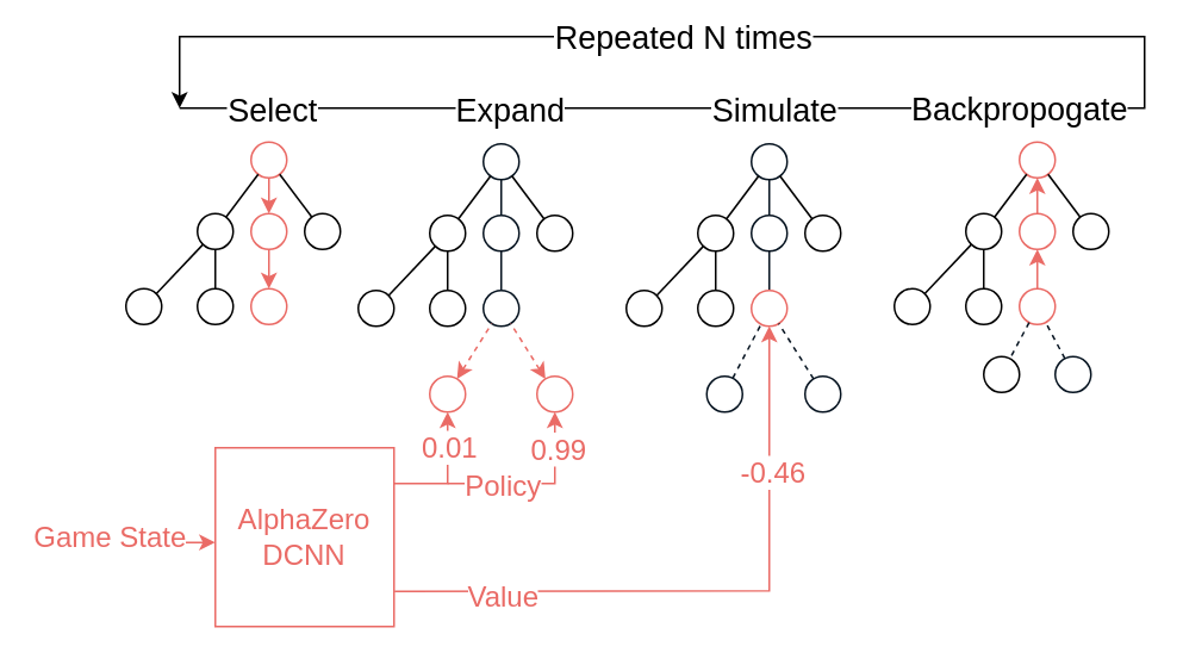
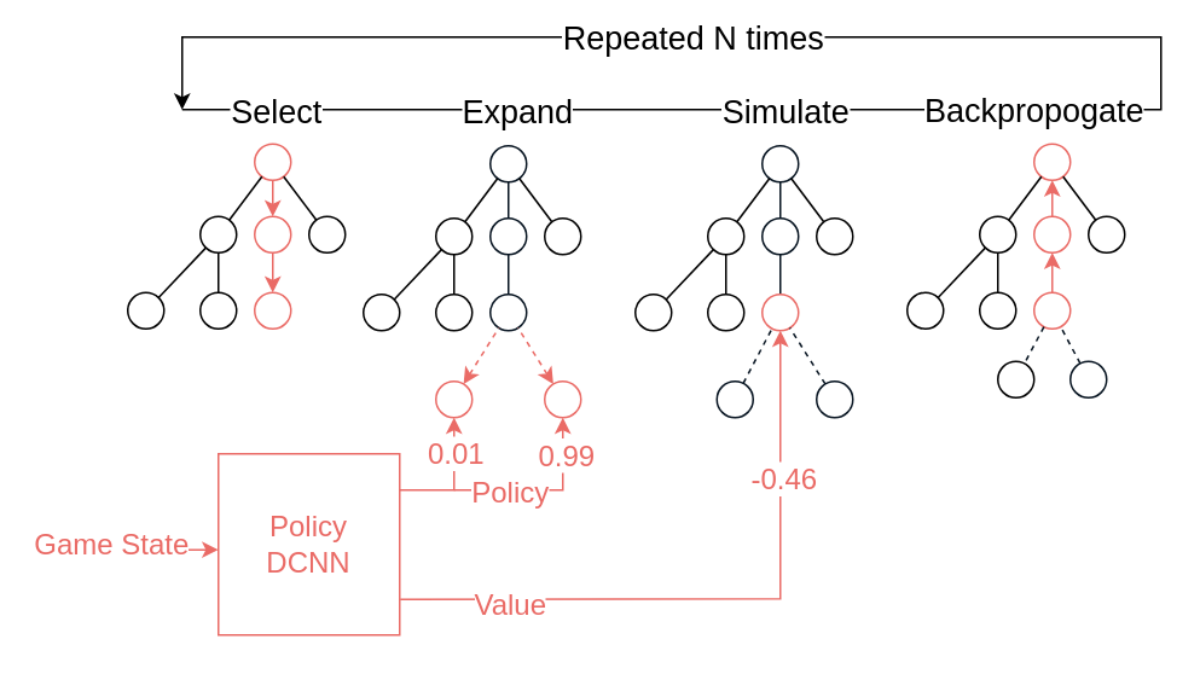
  <mxCell id="0" />
  <mxCell id="1" parent="0" />
  <mxCell id="2" value="" style="endArrow=classic;html=1;rounded=0;entryX=0.5;entryY=1;entryDx=0;entryDy=0;fontColor=#EA6B66;strokeColor=#EA6B66;" edge="1" parent="1" target="33"><mxGeometry width="50" height="50" relative="1" as="geometry"><mxPoint x="250" y="270" as="sourcePoint" /><mxPoint x="400" y="180" as="targetPoint" /><Array as="points"><mxPoint x="310" y="270" /></Array></mxGeometry></mxCell>
  <mxCell id="3" value="0.99" style="edgeLabel;html=1;align=center;verticalAlign=middle;resizable=0;points=[];fontColor=#EA6B66;fontSize=16;" vertex="1" connectable="0" parent="2"><mxGeometry x="0.602" y="-1" relative="1" as="geometry"><mxPoint as="offset" /></mxGeometry></mxCell>
  <mxCell id="4" value="" style="ellipse;whiteSpace=wrap;html=1;aspect=fixed;strokeColor=#EA6B66;" parent="1" vertex="1"><mxGeometry x="140" y="79" width="20" height="20" as="geometry" /></mxCell>
  <mxCell id="5" value="" style="endArrow=none;html=1;rounded=0;" parent="1" source="7" target="4" edge="1"><mxGeometry width="50" height="50" relative="1" as="geometry"><mxPoint x="117" y="132" as="sourcePoint" /><mxPoint x="300" y="129" as="targetPoint" /></mxGeometry></mxCell>
  <mxCell id="6" value="" style="endArrow=none;html=1;rounded=0;" parent="1" source="8" target="4" edge="1"><mxGeometry width="50" height="50" relative="1" as="geometry"><mxPoint x="210" y="169" as="sourcePoint" /><mxPoint x="220" y="79" as="targetPoint" /></mxGeometry></mxCell>
  <mxCell id="7" value="" style="ellipse;whiteSpace=wrap;html=1;aspect=fixed;" parent="1" vertex="1"><mxGeometry x="110" y="119" width="20" height="20" as="geometry" /></mxCell>
  <mxCell id="8" value="" style="ellipse;whiteSpace=wrap;html=1;aspect=fixed;" parent="1" vertex="1"><mxGeometry x="170" y="119" width="20" height="20" as="geometry" /></mxCell>
  <mxCell id="9" value="" style="endArrow=none;html=1;rounded=0;strokeColor=#EA6B66;strokeWidth=1;startArrow=classic;startFill=1;" parent="1" source="10" target="4" edge="1"><mxGeometry width="50" height="50" relative="1" as="geometry"><mxPoint x="150" y="139" as="sourcePoint" /><mxPoint x="280" y="129" as="targetPoint" /></mxGeometry></mxCell>
  <mxCell id="10" value="" style="ellipse;whiteSpace=wrap;html=1;aspect=fixed;strokeColor=#EA6B66;" parent="1" vertex="1"><mxGeometry x="140" y="119" width="20" height="20" as="geometry" /></mxCell>
  <mxCell id="11" value="" style="endArrow=none;html=1;rounded=0;" parent="1" source="12" target="7" edge="1"><mxGeometry width="50" height="50" relative="1" as="geometry"><mxPoint x="77" y="184" as="sourcePoint" /><mxPoint x="104" y="149" as="targetPoint" /></mxGeometry></mxCell>
  <mxCell id="12" value="" style="ellipse;whiteSpace=wrap;html=1;aspect=fixed;" parent="1" vertex="1"><mxGeometry x="70" y="161" width="20" height="20" as="geometry" /></mxCell>
  <mxCell id="13" value="" style="endArrow=none;html=1;rounded=0;" parent="1" source="14" target="7" edge="1"><mxGeometry width="50" height="50" relative="1" as="geometry"><mxPoint x="110" y="191" as="sourcePoint" /><mxPoint x="160" y="189" as="targetPoint" /></mxGeometry></mxCell>
  <mxCell id="14" value="" style="ellipse;whiteSpace=wrap;html=1;aspect=fixed;" parent="1" vertex="1"><mxGeometry x="110" y="161" width="20" height="20" as="geometry" /></mxCell>
  <mxCell id="15" value="" style="endArrow=none;html=1;rounded=0;strokeColor=#EA6B66;strokeWidth=1;startArrow=classic;startFill=1;" parent="1" source="16" target="10" edge="1"><mxGeometry width="50" height="50" relative="1" as="geometry"><mxPoint x="150" y="191" as="sourcePoint" /><mxPoint x="120" y="159" as="targetPoint" /></mxGeometry></mxCell>
  <mxCell id="16" value="" style="ellipse;whiteSpace=wrap;html=1;aspect=fixed;strokeColor=#EA6B66;" parent="1" vertex="1"><mxGeometry x="140" y="161" width="20" height="20" as="geometry" /></mxCell>
  <mxCell id="17" value="" style="ellipse;whiteSpace=wrap;html=1;aspect=fixed;strokeColor=#071421;" parent="1" vertex="1"><mxGeometry x="270" y="80" width="20" height="20" as="geometry" /></mxCell>
  <mxCell id="18" value="" style="endArrow=none;html=1;rounded=0;" parent="1" source="20" target="17" edge="1"><mxGeometry width="50" height="50" relative="1" as="geometry"><mxPoint x="247" y="133" as="sourcePoint" /><mxPoint x="430" y="130" as="targetPoint" /></mxGeometry></mxCell>
  <mxCell id="19" value="" style="endArrow=none;html=1;rounded=0;" parent="1" source="21" target="17" edge="1"><mxGeometry width="50" height="50" relative="1" as="geometry"><mxPoint x="340" y="170" as="sourcePoint" /><mxPoint x="350" y="80" as="targetPoint" /></mxGeometry></mxCell>
  <mxCell id="20" value="" style="ellipse;whiteSpace=wrap;html=1;aspect=fixed;" parent="1" vertex="1"><mxGeometry x="240" y="120" width="20" height="20" as="geometry" /></mxCell>
  <mxCell id="21" value="" style="ellipse;whiteSpace=wrap;html=1;aspect=fixed;" parent="1" vertex="1"><mxGeometry x="300" y="120" width="20" height="20" as="geometry" /></mxCell>
  <mxCell id="22" value="" style="endArrow=none;html=1;rounded=0;strokeColor=#071421;" parent="1" source="23" target="17" edge="1"><mxGeometry width="50" height="50" relative="1" as="geometry"><mxPoint x="280" y="140" as="sourcePoint" /><mxPoint x="410" y="130" as="targetPoint" /></mxGeometry></mxCell>
  <mxCell id="23" value="" style="ellipse;whiteSpace=wrap;html=1;aspect=fixed;strokeColor=#071421;" parent="1" vertex="1"><mxGeometry x="270" y="120" width="20" height="20" as="geometry" /></mxCell>
  <mxCell id="24" value="" style="endArrow=none;html=1;rounded=0;" parent="1" source="25" target="20" edge="1"><mxGeometry width="50" height="50" relative="1" as="geometry"><mxPoint x="207" y="185" as="sourcePoint" /><mxPoint x="234" y="150" as="targetPoint" /></mxGeometry></mxCell>
  <mxCell id="25" value="" style="ellipse;whiteSpace=wrap;html=1;aspect=fixed;" parent="1" vertex="1"><mxGeometry x="200" y="162" width="20" height="20" as="geometry" /></mxCell>
  <mxCell id="26" value="" style="endArrow=none;html=1;rounded=0;" parent="1" source="27" target="20" edge="1"><mxGeometry width="50" height="50" relative="1" as="geometry"><mxPoint x="240" y="192" as="sourcePoint" /><mxPoint x="290" y="190" as="targetPoint" /></mxGeometry></mxCell>
  <mxCell id="27" value="" style="ellipse;whiteSpace=wrap;html=1;aspect=fixed;" parent="1" vertex="1"><mxGeometry x="240" y="162" width="20" height="20" as="geometry" /></mxCell>
  <mxCell id="28" value="" style="endArrow=none;html=1;rounded=0;strokeColor=#071421;" parent="1" source="29" target="23" edge="1"><mxGeometry width="50" height="50" relative="1" as="geometry"><mxPoint x="280" y="192" as="sourcePoint" /><mxPoint x="250" y="160" as="targetPoint" /></mxGeometry></mxCell>
  <mxCell id="29" value="" style="ellipse;whiteSpace=wrap;html=1;aspect=fixed;strokeColor=#071421;" parent="1" vertex="1"><mxGeometry x="270" y="162" width="20" height="20" as="geometry" /></mxCell>
  <mxCell id="30" value="" style="endArrow=none;html=1;rounded=0;strokeColor=#EA6B66;dashed=1;startArrow=classic;startFill=1;" parent="1" source="31" target="29" edge="1"><mxGeometry width="50" height="50" relative="1" as="geometry"><mxPoint x="247" y="230" as="sourcePoint" /><mxPoint x="283" y="182" as="targetPoint" /></mxGeometry></mxCell>
  <mxCell id="31" value="" style="ellipse;whiteSpace=wrap;html=1;aspect=fixed;strokeColor=#EA6B66;" parent="1" vertex="1"><mxGeometry x="240" y="210" width="20" height="20" as="geometry" /></mxCell>
  <mxCell id="32" value="" style="endArrow=none;html=1;rounded=0;strokeColor=#EA6B66;dashed=1;startArrow=classic;startFill=1;" parent="1" source="33" target="29" edge="1"><mxGeometry width="50" height="50" relative="1" as="geometry"><mxPoint x="280" y="237" as="sourcePoint" /><mxPoint x="290" y="185" as="targetPoint" /></mxGeometry></mxCell>
  <mxCell id="33" value="" style="ellipse;whiteSpace=wrap;html=1;aspect=fixed;strokeColor=#EA6B66;" parent="1" vertex="1"><mxGeometry x="300" y="210" width="20" height="20" as="geometry" /></mxCell>
  <mxCell id="34" value="" style="ellipse;whiteSpace=wrap;html=1;aspect=fixed;strokeColor=#071421;" parent="1" vertex="1"><mxGeometry x="420" y="80" width="20" height="20" as="geometry" /></mxCell>
  <mxCell id="35" value="" style="endArrow=none;html=1;rounded=0;" parent="1" source="37" target="34" edge="1"><mxGeometry width="50" height="50" relative="1" as="geometry"><mxPoint x="397" y="133" as="sourcePoint" /><mxPoint x="580" y="130" as="targetPoint" /></mxGeometry></mxCell>
  <mxCell id="36" value="" style="endArrow=none;html=1;rounded=0;" parent="1" source="38" target="34" edge="1"><mxGeometry width="50" height="50" relative="1" as="geometry"><mxPoint x="490" y="170" as="sourcePoint" /><mxPoint x="500" y="80" as="targetPoint" /></mxGeometry></mxCell>
  <mxCell id="37" value="" style="ellipse;whiteSpace=wrap;html=1;aspect=fixed;" parent="1" vertex="1"><mxGeometry x="390" y="120" width="20" height="20" as="geometry" /></mxCell>
  <mxCell id="38" value="" style="ellipse;whiteSpace=wrap;html=1;aspect=fixed;" parent="1" vertex="1"><mxGeometry x="450" y="120" width="20" height="20" as="geometry" /></mxCell>
  <mxCell id="39" value="" style="endArrow=none;html=1;rounded=0;strokeColor=#071421;" parent="1" source="40" target="34" edge="1"><mxGeometry width="50" height="50" relative="1" as="geometry"><mxPoint x="430" y="140" as="sourcePoint" /><mxPoint x="560" y="130" as="targetPoint" /></mxGeometry></mxCell>
  <mxCell id="40" value="" style="ellipse;whiteSpace=wrap;html=1;aspect=fixed;strokeColor=#071421;" parent="1" vertex="1"><mxGeometry x="420" y="120" width="20" height="20" as="geometry" /></mxCell>
  <mxCell id="41" value="" style="endArrow=none;html=1;rounded=0;" parent="1" source="42" target="37" edge="1"><mxGeometry width="50" height="50" relative="1" as="geometry"><mxPoint x="357" y="185" as="sourcePoint" /><mxPoint x="384" y="150" as="targetPoint" /></mxGeometry></mxCell>
  <mxCell id="42" value="" style="ellipse;whiteSpace=wrap;html=1;aspect=fixed;" parent="1" vertex="1"><mxGeometry x="350" y="162" width="20" height="20" as="geometry" /></mxCell>
  <mxCell id="43" value="" style="endArrow=none;html=1;rounded=0;" parent="1" source="44" target="37" edge="1"><mxGeometry width="50" height="50" relative="1" as="geometry"><mxPoint x="390" y="192" as="sourcePoint" /><mxPoint x="440" y="190" as="targetPoint" /></mxGeometry></mxCell>
  <mxCell id="44" value="" style="ellipse;whiteSpace=wrap;html=1;aspect=fixed;" parent="1" vertex="1"><mxGeometry x="390" y="162" width="20" height="20" as="geometry" /></mxCell>
  <mxCell id="45" value="" style="endArrow=none;html=1;rounded=0;strokeColor=#071421;" parent="1" source="46" target="40" edge="1"><mxGeometry width="50" height="50" relative="1" as="geometry"><mxPoint x="430" y="192" as="sourcePoint" /><mxPoint x="400" y="160" as="targetPoint" /></mxGeometry></mxCell>
  <mxCell id="46" value="" style="ellipse;whiteSpace=wrap;html=1;aspect=fixed;strokeColor=#EA6B66;" parent="1" vertex="1"><mxGeometry x="420" y="162" width="20" height="20" as="geometry" /></mxCell>
  <mxCell id="47" value="" style="endArrow=none;html=1;rounded=0;strokeColor=#071421;dashed=1;" parent="1" source="48" target="46" edge="1"><mxGeometry width="50" height="50" relative="1" as="geometry"><mxPoint x="397" y="230" as="sourcePoint" /><mxPoint x="433" y="182" as="targetPoint" /></mxGeometry></mxCell>
  <mxCell id="48" value="" style="ellipse;whiteSpace=wrap;html=1;aspect=fixed;strokeColor=#071421;" parent="1" vertex="1"><mxGeometry x="395" y="210" width="20" height="20" as="geometry" /></mxCell>
  <mxCell id="49" value="" style="endArrow=none;html=1;rounded=0;strokeColor=#071421;dashed=1;" parent="1" source="50" target="46" edge="1"><mxGeometry width="50" height="50" relative="1" as="geometry"><mxPoint x="430" y="237" as="sourcePoint" /><mxPoint x="440" y="185" as="targetPoint" /></mxGeometry></mxCell>
  <mxCell id="50" value="" style="ellipse;whiteSpace=wrap;html=1;aspect=fixed;strokeColor=#071421;" parent="1" vertex="1"><mxGeometry x="450" y="210" width="20" height="20" as="geometry" /></mxCell>
  <mxCell id="51" value="" style="ellipse;whiteSpace=wrap;html=1;aspect=fixed;strokeColor=#EA6B66;" parent="1" vertex="1"><mxGeometry x="570" y="79" width="20" height="20" as="geometry" /></mxCell>
  <mxCell id="52" value="" style="endArrow=none;html=1;rounded=0;" parent="1" source="54" target="51" edge="1"><mxGeometry width="50" height="50" relative="1" as="geometry"><mxPoint x="547" y="132" as="sourcePoint" /><mxPoint x="730" y="129" as="targetPoint" /></mxGeometry></mxCell>
  <mxCell id="53" value="" style="endArrow=none;html=1;rounded=0;" parent="1" source="55" target="51" edge="1"><mxGeometry width="50" height="50" relative="1" as="geometry"><mxPoint x="640" y="169" as="sourcePoint" /><mxPoint x="650" y="79" as="targetPoint" /></mxGeometry></mxCell>
  <mxCell id="54" value="" style="ellipse;whiteSpace=wrap;html=1;aspect=fixed;" parent="1" vertex="1"><mxGeometry x="540" y="119" width="20" height="20" as="geometry" /></mxCell>
  <mxCell id="55" value="" style="ellipse;whiteSpace=wrap;html=1;aspect=fixed;" parent="1" vertex="1"><mxGeometry x="600" y="119" width="20" height="20" as="geometry" /></mxCell>
  <mxCell id="56" value="" style="endArrow=classic;html=1;rounded=0;strokeColor=#EA6B66;endFill=1;" parent="1" source="57" target="51" edge="1"><mxGeometry width="50" height="50" relative="1" as="geometry"><mxPoint x="580" y="139" as="sourcePoint" /><mxPoint x="710" y="129" as="targetPoint" /></mxGeometry></mxCell>
  <mxCell id="57" value="" style="ellipse;whiteSpace=wrap;html=1;aspect=fixed;strokeColor=#EA6B66;" parent="1" vertex="1"><mxGeometry x="570" y="119" width="20" height="20" as="geometry" /></mxCell>
  <mxCell id="58" value="" style="endArrow=none;html=1;rounded=0;" parent="1" source="59" target="54" edge="1"><mxGeometry width="50" height="50" relative="1" as="geometry"><mxPoint x="507" y="184" as="sourcePoint" /><mxPoint x="534" y="149" as="targetPoint" /></mxGeometry></mxCell>
  <mxCell id="59" value="" style="ellipse;whiteSpace=wrap;html=1;aspect=fixed;" parent="1" vertex="1"><mxGeometry x="500" y="161" width="20" height="20" as="geometry" /></mxCell>
  <mxCell id="60" value="" style="endArrow=none;html=1;rounded=0;" parent="1" source="61" target="54" edge="1"><mxGeometry width="50" height="50" relative="1" as="geometry"><mxPoint x="540" y="191" as="sourcePoint" /><mxPoint x="590" y="189" as="targetPoint" /></mxGeometry></mxCell>
  <mxCell id="61" value="" style="ellipse;whiteSpace=wrap;html=1;aspect=fixed;" parent="1" vertex="1"><mxGeometry x="540" y="161" width="20" height="20" as="geometry" /></mxCell>
  <mxCell id="62" value="" style="endArrow=classic;html=1;rounded=0;strokeColor=#EA6B66;endFill=1;" parent="1" source="63" target="57" edge="1"><mxGeometry width="50" height="50" relative="1" as="geometry"><mxPoint x="580" y="191" as="sourcePoint" /><mxPoint x="550" y="159" as="targetPoint" /></mxGeometry></mxCell>
  <mxCell id="63" value="" style="ellipse;whiteSpace=wrap;html=1;aspect=fixed;strokeColor=#EA6B66;" parent="1" vertex="1"><mxGeometry x="570" y="161" width="20" height="20" as="geometry" /></mxCell>
  <mxCell id="64" value="" style="ellipse;whiteSpace=wrap;html=1;aspect=fixed;strokeColor=#000000;" parent="1" vertex="1"><mxGeometry x="550" y="199" width="20" height="20" as="geometry" /></mxCell>
  <mxCell id="65" value="" style="endArrow=none;html=1;rounded=0;strokeColor=#071421;dashed=1;" parent="1" source="66" target="63" edge="1"><mxGeometry width="50" height="50" relative="1" as="geometry"><mxPoint x="580" y="236" as="sourcePoint" /><mxPoint x="590" y="184" as="targetPoint" /></mxGeometry></mxCell>
  <mxCell id="66" value="" style="ellipse;whiteSpace=wrap;html=1;aspect=fixed;strokeColor=#071421;" parent="1" vertex="1"><mxGeometry x="590" y="199" width="20" height="20" as="geometry" /></mxCell>
  <mxCell id="67" value="" style="endArrow=classic;html=1;rounded=0;" parent="1" edge="1"><mxGeometry width="50" height="50" relative="1" as="geometry"><mxPoint x="100" y="60" as="sourcePoint" /><mxPoint x="100" y="60" as="targetPoint" /><Array as="points"><mxPoint x="640" y="60" /><mxPoint x="640" y="20" /><mxPoint x="100" y="20" /></Array></mxGeometry></mxCell>
  <mxCell id="68" value="&lt;div style=&quot;font-size: 18px;&quot;&gt;Select&lt;/div&gt;" style="edgeLabel;html=1;align=center;verticalAlign=middle;resizable=0;points=[];fontSize=18;" parent="67" vertex="1" connectable="0"><mxGeometry x="-0.931" y="-1" relative="1" as="geometry"><mxPoint x="11" as="offset" /></mxGeometry></mxCell>
  <mxCell id="69" value="Expand" style="edgeLabel;html=1;align=center;verticalAlign=middle;resizable=0;points=[];fontSize=18;" parent="67" vertex="1" connectable="0"><mxGeometry x="-0.702" y="-1" relative="1" as="geometry"><mxPoint x="11" as="offset" /></mxGeometry></mxCell>
  <mxCell id="70" value="Simulate" style="edgeLabel;html=1;align=center;verticalAlign=middle;resizable=0;points=[];fontSize=18;" parent="67" vertex="1" connectable="0"><mxGeometry x="-0.439" y="-1" relative="1" as="geometry"><mxPoint x="7" as="offset" /></mxGeometry></mxCell>
  <mxCell id="71" value="Backpropogate" style="edgeLabel;html=1;align=center;verticalAlign=middle;resizable=0;points=[];fontSize=18;" parent="67" vertex="1" connectable="0"><mxGeometry x="-0.189" relative="1" as="geometry"><mxPoint x="-1" as="offset" /></mxGeometry></mxCell>
  <mxCell id="72" value="Repeated N times" style="edgeLabel;html=1;align=center;verticalAlign=middle;resizable=0;points=[];fontSize=18;" parent="67" vertex="1" connectable="0"><mxGeometry x="0.599" relative="1" as="geometry"><mxPoint x="88" as="offset" /></mxGeometry></mxCell>
- <mxCell id="73" value="&lt;div&gt;&lt;font style=&quot;font-size: 16px;&quot; color=&quot;#ea6b66&quot;&gt;AlphaZero&lt;br&gt;&lt;/font&gt;&lt;/div&gt;&lt;div&gt;&lt;font style=&quot;font-size: 16px;&quot; color=&quot;#ea6b66&quot;&gt;DCNN&lt;/font&gt;&lt;/div&gt;" style="whiteSpace=wrap;html=1;aspect=fixed;strokeColor=#EA6B66;fontSize=16;" vertex="1" parent="1"><mxGeometry x="120" y="250" width="100" height="100" as="geometry" /></mxCell>
+ <mxCell id="73" value="&lt;div&gt;&lt;font style=&quot;font-size: 16px;&quot; color=&quot;#ea6b66&quot;&gt;Policy&lt;br&gt;&lt;/font&gt;&lt;/div&gt;&lt;div&gt;&lt;font style=&quot;font-size: 16px;&quot; color=&quot;#ea6b66&quot;&gt;DCNN&lt;/font&gt;&lt;/div&gt;" style="whiteSpace=wrap;html=1;aspect=fixed;strokeColor=#EA6B66;fontSize=16;" vertex="1" parent="1"><mxGeometry x="120" y="250" width="100" height="100" as="geometry" /></mxCell>
  <mxCell id="74" value="" style="endArrow=classic;html=1;rounded=0;entryX=0.5;entryY=1;entryDx=0;entryDy=0;fontColor=#EA6B66;strokeColor=#EA6B66;" edge="1" parent="1" target="31"><mxGeometry width="50" height="50" relative="1" as="geometry"><mxPoint x="220" y="270" as="sourcePoint" /><mxPoint x="300" y="270" as="targetPoint" /><Array as="points"><mxPoint x="250" y="270" /></Array></mxGeometry></mxCell>
  <mxCell id="75" value="&lt;div style=&quot;font-size: 16px;&quot;&gt;Policy&lt;/div&gt;" style="edgeLabel;html=1;align=center;verticalAlign=middle;resizable=0;points=[];labelBackgroundColor=default;fontColor=#EA6B66;fontSize=16;" vertex="1" connectable="0" parent="74"><mxGeometry x="0.02" y="-1" relative="1" as="geometry"><mxPoint x="29" y="6" as="offset" /></mxGeometry></mxCell>
  <mxCell id="76" value="&lt;div style=&quot;font-size: 16px;&quot;&gt;0.01&lt;/div&gt;" style="edgeLabel;html=1;align=center;verticalAlign=middle;resizable=0;points=[];fontColor=#EA6B66;fontSize=16;" vertex="1" connectable="0" parent="74"><mxGeometry x="0.445" relative="1" as="geometry"><mxPoint as="offset" /></mxGeometry></mxCell>
  <mxCell id="77" value="" style="endArrow=classic;html=1;rounded=0;exitX=1.003;exitY=0.804;exitDx=0;exitDy=0;exitPerimeter=0;entryX=0.5;entryY=1;entryDx=0;entryDy=0;strokeColor=#EA6B66;" edge="1" parent="1" source="73" target="46"><mxGeometry width="50" height="50" relative="1" as="geometry"><mxPoint x="230" y="280" as="sourcePoint" /><mxPoint x="300" y="330" as="targetPoint" /><Array as="points"><mxPoint x="430" y="330" /></Array></mxGeometry></mxCell>
  <mxCell id="78" value="&lt;font color=&quot;#ea6b66&quot;&gt;Value&lt;/font&gt;" style="edgeLabel;html=1;align=center;verticalAlign=middle;resizable=0;points=[];fontSize=16;" vertex="1" connectable="0" parent="77"><mxGeometry x="-0.526" y="-2" relative="1" as="geometry"><mxPoint x="-25" as="offset" /></mxGeometry></mxCell>
  <mxCell id="79" value="-0.46" style="edgeLabel;html=1;align=center;verticalAlign=middle;resizable=0;points=[];fontColor=#EA6B66;fontSize=16;" vertex="1" connectable="0" parent="77"><mxGeometry x="0.541" y="-1" relative="1" as="geometry"><mxPoint as="offset" /></mxGeometry></mxCell>
  <mxCell id="80" value="" style="endArrow=none;html=1;rounded=0;strokeColor=#071421;dashed=1;" edge="1" parent="1" source="63" target="64"><mxGeometry width="50" height="50" relative="1" as="geometry"><mxPoint x="605" y="210" as="sourcePoint" /><mxPoint x="595" y="190" as="targetPoint" /></mxGeometry></mxCell>
  <mxCell id="81" value="" style="endArrow=classic;html=1;rounded=0;entryX=0;entryY=0.5;entryDx=0;entryDy=0;strokeColor=#EA6B66;" edge="1" parent="1"><mxGeometry width="50" height="50" relative="1" as="geometry"><mxPoint x="20" y="303" as="sourcePoint" /><mxPoint x="120" y="302.93" as="targetPoint" /></mxGeometry></mxCell>
  <mxCell id="82" value="Game State" style="edgeLabel;html=1;align=center;verticalAlign=middle;resizable=0;points=[];fontColor=#EA6B66;fontSize=16;" vertex="1" connectable="0" parent="81"><mxGeometry x="-0.381" y="-2" relative="1" as="geometry"><mxPoint x="9" y="-5" as="offset" /></mxGeometry></mxCell>
